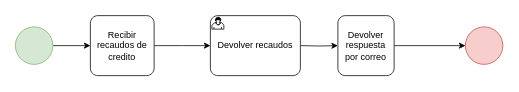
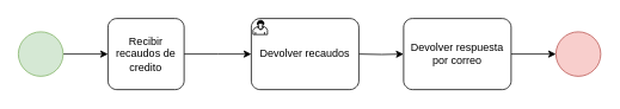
  <mxCell id="0" />
  <mxCell id="1" parent="0" />
  <mxCell id="2" style="edgeStyle=orthogonalEdgeStyle;rounded=0;orthogonalLoop=1;jettySize=auto;html=1;" edge="1" parent="1" source="3" target="5"><mxGeometry relative="1" as="geometry" /></mxCell>
  <mxCell id="3" value="" style="points=[[0.145,0.145,0],[0.5,0,0],[0.855,0.145,0],[1,0.5,0],[0.855,0.855,0],[0.5,1,0],[0.145,0.855,0],[0,0.5,0]];shape=mxgraph.bpmn.event;html=1;verticalLabelPosition=bottom;labelBackgroundColor=#ffffff;verticalAlign=top;align=center;perimeter=ellipsePerimeter;outlineConnect=0;aspect=fixed;outline=standard;symbol=general;fillColor=#d5e8d4;strokeColor=#82b366;" vertex="1" parent="1"><mxGeometry x="20" y="35" width="50" height="50" as="geometry" /></mxCell>
  <mxCell id="4" style="edgeStyle=orthogonalEdgeStyle;rounded=0;orthogonalLoop=1;jettySize=auto;html=1;" edge="1" parent="1" source="5"><mxGeometry relative="1" as="geometry"><mxPoint x="280" y="60" as="targetPoint" /></mxGeometry></mxCell>
  <mxCell id="5" value="Recibir recaudos de credito" style="points=[[0.25,0,0],[0.5,0,0],[0.75,0,0],[1,0.25,0],[1,0.5,0],[1,0.75,0],[0.75,1,0],[0.5,1,0],[0.25,1,0],[0,0.75,0],[0,0.5,0],[0,0.25,0]];shape=mxgraph.bpmn.task;whiteSpace=wrap;rectStyle=rounded;size=10;taskMarker=abstract;" vertex="1" parent="1"><mxGeometry x="120" y="20" width="85" height="80" as="geometry" /></mxCell>
  <mxCell id="6" style="edgeStyle=orthogonalEdgeStyle;rounded=0;orthogonalLoop=1;jettySize=auto;html=1;entryX=0;entryY=0.5;entryDx=0;entryDy=0;entryPerimeter=0;" edge="1" parent="1" target="8"><mxGeometry relative="1" as="geometry"><mxPoint x="400" y="60" as="sourcePoint" /></mxGeometry></mxCell>
  <mxCell id="7" style="edgeStyle=orthogonalEdgeStyle;rounded=0;orthogonalLoop=1;jettySize=auto;html=1;exitX=1;exitY=0.5;exitDx=0;exitDy=0;exitPerimeter=0;" edge="1" parent="1" source="8" target="9"><mxGeometry relative="1" as="geometry" /></mxCell>
- <mxCell id="8" value="Devolver respuesta por correo" style="points=[[0.25,0,0],[0.5,0,0],[0.75,0,0],[1,0.25,0],[1,0.5,0],[1,0.75,0],[0.75,1,0],[0.5,1,0],[0.25,1,0],[0,0.75,0],[0,0.5,0],[0,0.25,0]];shape=mxgraph.bpmn.task;whiteSpace=wrap;rectStyle=rounded;size=10;taskMarker=abstract;" vertex="1" parent="1"><mxGeometry x="450" y="20" width="75" height="80" as="geometry" /></mxCell>
+ <mxCell id="8" value="Devolver respuesta por correo" style="points=[[0.25,0,0],[0.5,0,0],[0.75,0,0],[1,0.25,0],[1,0.5,0],[1,0.75,0],[0.75,1,0],[0.5,1,0],[0.25,1,0],[0,0.75,0],[0,0.5,0],[0,0.25,0]];shape=mxgraph.bpmn.task;whiteSpace=wrap;rectStyle=rounded;size=10;taskMarker=abstract;" vertex="1" parent="1"><mxGeometry x="450" y="20" width="120" height="80" as="geometry" /></mxCell>
  <mxCell id="9" value="" style="points=[[0.145,0.145,0],[0.5,0,0],[0.855,0.145,0],[1,0.5,0],[0.855,0.855,0],[0.5,1,0],[0.145,0.855,0],[0,0.5,0]];shape=mxgraph.bpmn.event;html=1;verticalLabelPosition=bottom;labelBackgroundColor=#ffffff;verticalAlign=top;align=center;perimeter=ellipsePerimeter;outlineConnect=0;aspect=fixed;outline=standard;symbol=general;fillColor=#f8cecc;strokeColor=#b85450;" vertex="1" parent="1"><mxGeometry x="620" y="35" width="50" height="50" as="geometry" /></mxCell>
  <mxCell id="10" value="Devolver recaudos" style="points=[[0.25,0,0],[0.5,0,0],[0.75,0,0],[1,0.25,0],[1,0.5,0],[1,0.75,0],[0.75,1,0],[0.5,1,0],[0.25,1,0],[0,0.75,0],[0,0.5,0],[0,0.25,0]];shape=mxgraph.bpmn.task;whiteSpace=wrap;rectStyle=rounded;size=10;taskMarker=user;" vertex="1" parent="1"><mxGeometry x="280" y="20" width="120" height="80" as="geometry" /></mxCell>
